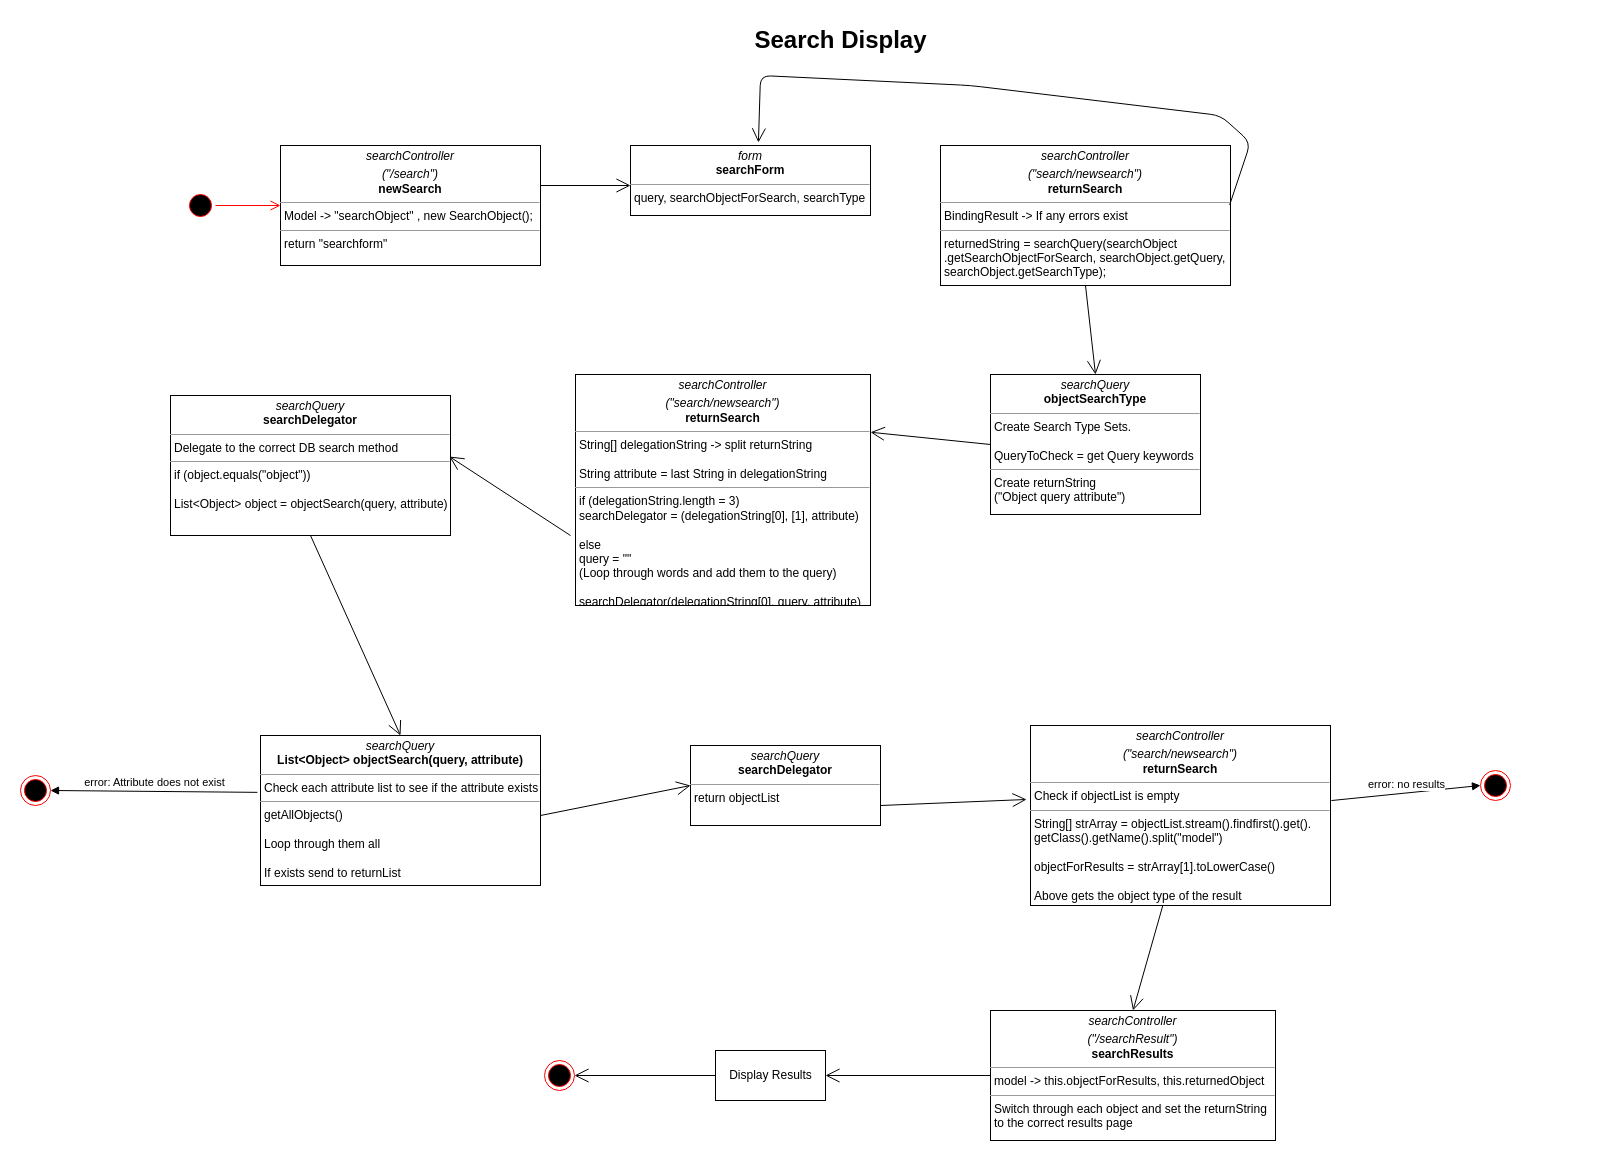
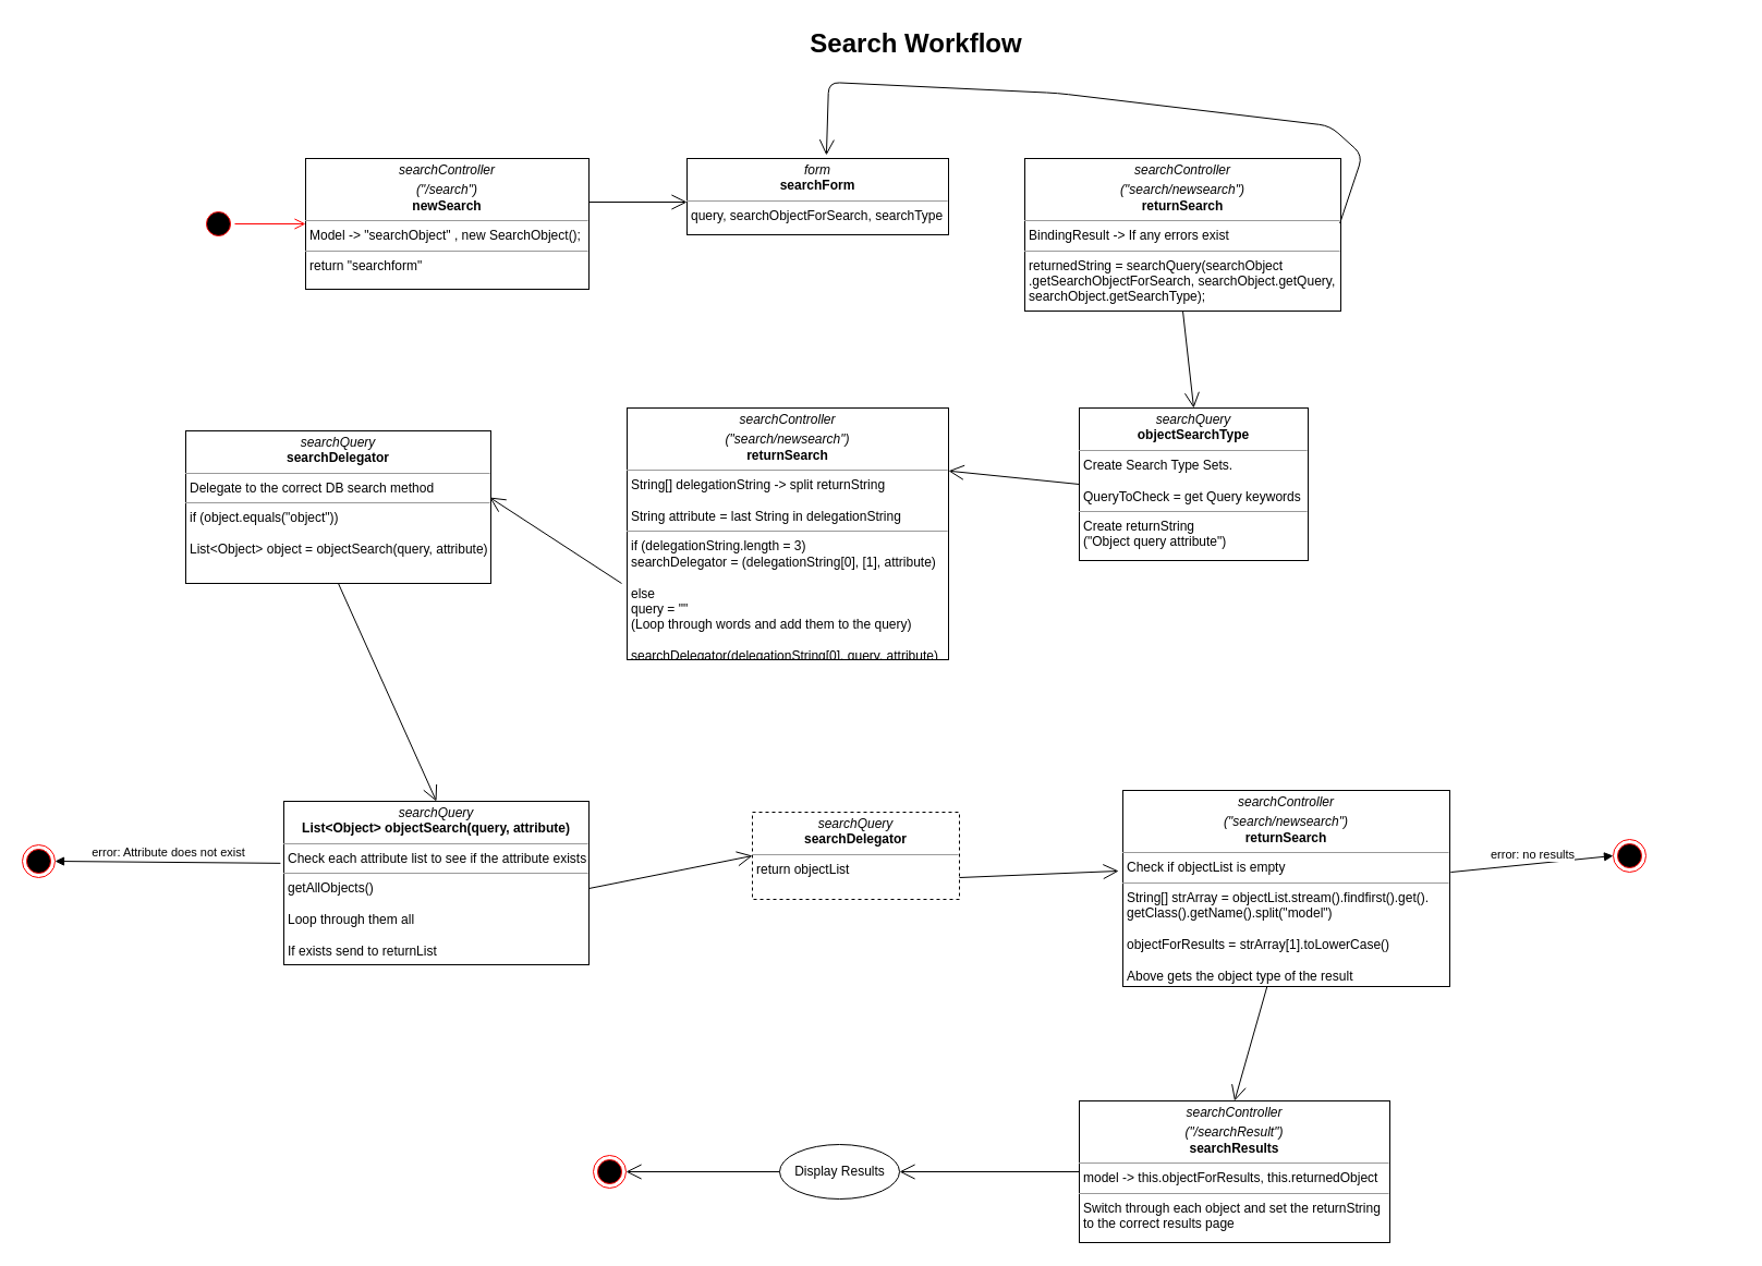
  <mxCell id="0" style=";html=1;" />
  <mxCell id="1" style=";html=1;" parent="0" />
- <mxCell id="2" value="Search Display&lt;br&gt;" style="text;strokeColor=none;fillColor=none;html=1;fontSize=24;fontStyle=1;verticalAlign=middle;align=center;" parent="1" vertex="1"><mxGeometry x="85" y="20" width="1510" height="40" as="geometry" /></mxCell>
+ <mxCell id="2" value="Search Workflow&lt;br&gt;" style="text;strokeColor=none;fillColor=none;html=1;fontSize=24;fontStyle=1;verticalAlign=middle;align=center;" parent="1" vertex="1"><mxGeometry x="85" y="20" width="1510" height="40" as="geometry" /></mxCell>
  <mxCell id="3" value="&lt;p style=&quot;margin: 0px ; margin-top: 4px ; text-align: center&quot;&gt;&lt;i&gt;searchController&lt;/i&gt;&lt;/p&gt;&lt;p style=&quot;margin: 0px ; margin-top: 4px ; text-align: center&quot;&gt;&lt;i&gt;(&quot;/search&quot;)&lt;/i&gt;&lt;br&gt;&lt;b&gt;newSearch&lt;/b&gt;&lt;/p&gt;&lt;hr size=&quot;1&quot;&gt;&lt;p style=&quot;margin: 0px ; margin-left: 4px&quot;&gt;Model -&amp;gt; &quot;searchObject&quot; , new SearchObject();&lt;/p&gt;&lt;hr size=&quot;1&quot;&gt;&lt;p style=&quot;margin: 0px ; margin-left: 4px&quot;&gt;return &quot;searchform&quot;&lt;/p&gt;" style="verticalAlign=top;align=left;overflow=fill;fontSize=12;fontFamily=Helvetica;html=1;" vertex="1" parent="1"><mxGeometry x="280" y="145" width="260" height="120" as="geometry" /></mxCell>
  <mxCell id="4" value="" style="ellipse;html=1;shape=startState;fillColor=#000000;strokeColor=#ff0000;" vertex="1" parent="1"><mxGeometry x="185" y="190" width="30" height="30" as="geometry" /></mxCell>
  <mxCell id="5" value="" style="edgeStyle=orthogonalEdgeStyle;html=1;verticalAlign=bottom;endArrow=open;endSize=8;strokeColor=#ff0000;entryX=0;entryY=0.5;entryDx=0;entryDy=0;" edge="1" source="4" parent="1" target="3"><mxGeometry relative="1" as="geometry"><mxPoint x="185" y="285" as="targetPoint" /></mxGeometry></mxCell>
  <mxCell id="6" value="&lt;p style=&quot;margin: 0px ; margin-top: 4px ; text-align: center&quot;&gt;&lt;i&gt;form&lt;/i&gt;&lt;br&gt;&lt;b&gt;searchForm&lt;/b&gt;&lt;/p&gt;&lt;hr size=&quot;1&quot;&gt;&lt;p style=&quot;margin: 0px ; margin-left: 4px&quot;&gt;query, searchObjectForSearch, searchType&lt;/p&gt;" style="verticalAlign=top;align=left;overflow=fill;fontSize=12;fontFamily=Helvetica;html=1;" vertex="1" parent="1"><mxGeometry x="630" y="145" width="240" height="70" as="geometry" /></mxCell>
  <mxCell id="7" value="" style="endArrow=open;endFill=1;endSize=12;html=1;" edge="1" parent="1"><mxGeometry width="160" relative="1" as="geometry"><mxPoint x="540" y="185" as="sourcePoint" /><mxPoint x="630" y="185" as="targetPoint" /></mxGeometry></mxCell>
  <mxCell id="8" value="&lt;p style=&quot;margin: 0px ; margin-top: 4px ; text-align: center&quot;&gt;&lt;i&gt;searchController&lt;/i&gt;&lt;/p&gt;&lt;p style=&quot;margin: 0px ; margin-top: 4px ; text-align: center&quot;&gt;&lt;i&gt;(&quot;search/newsearch&quot;)&lt;/i&gt;&lt;br&gt;&lt;b&gt;returnSearch&lt;/b&gt;&lt;/p&gt;&lt;hr size=&quot;1&quot;&gt;&lt;p style=&quot;margin: 0px ; margin-left: 4px&quot;&gt;BindingResult -&amp;gt; If any errors exist&lt;/p&gt;&lt;hr size=&quot;1&quot;&gt;&lt;p style=&quot;margin: 0px ; margin-left: 4px&quot;&gt;returnedString = searchQuery(searchObject&lt;/p&gt;&lt;p style=&quot;margin: 0px ; margin-left: 4px&quot;&gt;&lt;span&gt;.getSearchObjectForSearch, searchObject.getQuery,&lt;/span&gt;&lt;/p&gt;&lt;p style=&quot;margin: 0px ; margin-left: 4px&quot;&gt;&lt;span&gt;searchObject.getSearchType);&lt;/span&gt;&lt;/p&gt;" style="verticalAlign=top;align=left;overflow=fill;fontSize=12;fontFamily=Helvetica;html=1;" vertex="1" parent="1"><mxGeometry x="940" y="145" width="290" height="140" as="geometry" /></mxCell>
  <mxCell id="9" value="" style="endArrow=open;endFill=1;endSize=12;html=1;entryX=0.533;entryY=-0.043;entryDx=0;entryDy=0;entryPerimeter=0;exitX=0.997;exitY=0.425;exitDx=0;exitDy=0;exitPerimeter=0;" edge="1" parent="1" source="8" target="6"><mxGeometry width="160" relative="1" as="geometry"><mxPoint x="1150" y="195" as="sourcePoint" /><mxPoint x="760" y="115" as="targetPoint" /><Array as="points"><mxPoint x="1250" y="142" /><mxPoint x="1220" y="115" /><mxPoint x="970" y="85" /><mxPoint x="760" y="75" /></Array></mxGeometry></mxCell>
  <mxCell id="10" value="&lt;p style=&quot;margin: 0px ; margin-top: 4px ; text-align: center&quot;&gt;&lt;i&gt;searchQuery&lt;/i&gt;&lt;br&gt;&lt;b&gt;objectSearchType&lt;/b&gt;&lt;/p&gt;&lt;hr size=&quot;1&quot;&gt;&lt;p style=&quot;margin: 0px ; margin-left: 4px&quot;&gt;Create Search Type Sets.&lt;/p&gt;&lt;p style=&quot;margin: 0px ; margin-left: 4px&quot;&gt;&lt;br&gt;&lt;/p&gt;&lt;p style=&quot;margin: 0px ; margin-left: 4px&quot;&gt;QueryToCheck = get Query keywords&lt;/p&gt;&lt;hr size=&quot;1&quot;&gt;&lt;p style=&quot;margin: 0px ; margin-left: 4px&quot;&gt;Create returnString&lt;/p&gt;&lt;p style=&quot;margin: 0px ; margin-left: 4px&quot;&gt;(&quot;Object query attribute&quot;)&lt;/p&gt;" style="verticalAlign=top;align=left;overflow=fill;fontSize=12;fontFamily=Helvetica;html=1;" vertex="1" parent="1"><mxGeometry x="990" y="374" width="210" height="140" as="geometry" /></mxCell>
  <mxCell id="11" value="" style="endArrow=open;endFill=1;endSize=12;html=1;exitX=0.5;exitY=1;exitDx=0;exitDy=0;entryX=0.5;entryY=0;entryDx=0;entryDy=0;" edge="1" parent="1" source="8" target="10"><mxGeometry width="160" relative="1" as="geometry"><mxPoint x="760" y="315" as="sourcePoint" /><mxPoint x="920" y="315" as="targetPoint" /></mxGeometry></mxCell>
  <mxCell id="12" value="&lt;p style=&quot;margin: 0px ; margin-top: 4px ; text-align: center&quot;&gt;&lt;i&gt;searchController&lt;/i&gt;&lt;/p&gt;&lt;p style=&quot;margin: 0px ; margin-top: 4px ; text-align: center&quot;&gt;&lt;i&gt;(&quot;search/newsearch&quot;)&lt;/i&gt;&lt;br&gt;&lt;b&gt;returnSearch&lt;/b&gt;&lt;/p&gt;&lt;hr size=&quot;1&quot;&gt;&lt;p style=&quot;margin: 0px ; margin-left: 4px&quot;&gt;String[] delegationString -&amp;gt; split returnString&lt;/p&gt;&lt;p style=&quot;margin: 0px ; margin-left: 4px&quot;&gt;&lt;br&gt;&lt;/p&gt;&lt;p style=&quot;margin: 0px ; margin-left: 4px&quot;&gt;String attribute = last String in delegationString&lt;/p&gt;&lt;hr size=&quot;1&quot;&gt;&lt;p style=&quot;margin: 0px ; margin-left: 4px&quot;&gt;if (delegationString.length = 3)&lt;/p&gt;&lt;p style=&quot;margin: 0px ; margin-left: 4px&quot;&gt;searchDelegator = (delegationString[0], [1], attribute)&lt;/p&gt;&lt;p style=&quot;margin: 0px ; margin-left: 4px&quot;&gt;&lt;br&gt;&lt;/p&gt;&lt;p style=&quot;margin: 0px ; margin-left: 4px&quot;&gt;else&lt;/p&gt;&lt;p style=&quot;margin: 0px ; margin-left: 4px&quot;&gt;query = &quot;&quot;&lt;/p&gt;&lt;p style=&quot;margin: 0px ; margin-left: 4px&quot;&gt;(Loop through words and add them to the query)&lt;/p&gt;&lt;p style=&quot;margin: 0px ; margin-left: 4px&quot;&gt;&lt;br&gt;&lt;/p&gt;&lt;p style=&quot;margin: 0px ; margin-left: 4px&quot;&gt;searchDelegator(delegationString[0], query, attribute)&lt;/p&gt;&lt;p style=&quot;margin: 0px ; margin-left: 4px&quot;&gt;&lt;br&gt;&lt;/p&gt;&lt;p style=&quot;margin: 0px ; margin-left: 4px&quot;&gt;&lt;br&gt;&lt;/p&gt;" style="verticalAlign=top;align=left;overflow=fill;fontSize=12;fontFamily=Helvetica;html=1;" vertex="1" parent="1"><mxGeometry x="575" y="374" width="295" height="231" as="geometry" /></mxCell>
  <mxCell id="13" value="" style="endArrow=open;endFill=1;endSize=12;html=1;exitX=0;exitY=0.5;exitDx=0;exitDy=0;entryX=1;entryY=0.25;entryDx=0;entryDy=0;" edge="1" parent="1" source="10" target="12"><mxGeometry width="160" relative="1" as="geometry"><mxPoint x="890" y="525" as="sourcePoint" /><mxPoint x="1050" y="525" as="targetPoint" /></mxGeometry></mxCell>
  <mxCell id="14" value="&lt;p style=&quot;margin: 0px ; margin-top: 4px ; text-align: center&quot;&gt;&lt;i&gt;searchQuery&lt;/i&gt;&lt;br&gt;&lt;b&gt;searchDelegator&lt;/b&gt;&lt;/p&gt;&lt;hr size=&quot;1&quot;&gt;&lt;p style=&quot;margin: 0px ; margin-left: 4px&quot;&gt;Delegate to the correct DB search method&lt;/p&gt;&lt;hr size=&quot;1&quot;&gt;&lt;p style=&quot;margin: 0px ; margin-left: 4px&quot;&gt;if (object.equals(&quot;object&quot;))&lt;/p&gt;&lt;p style=&quot;margin: 0px ; margin-left: 4px&quot;&gt;&lt;br&gt;&lt;/p&gt;&lt;p style=&quot;margin: 0px ; margin-left: 4px&quot;&gt;List&amp;lt;Object&amp;gt; object = objectSearch(query, attribute)&lt;/p&gt;" style="verticalAlign=top;align=left;overflow=fill;fontSize=12;fontFamily=Helvetica;html=1;" vertex="1" parent="1"><mxGeometry x="170" y="395" width="280" height="140" as="geometry" /></mxCell>
  <mxCell id="15" value="" style="endArrow=open;endFill=1;endSize=12;html=1;entryX=0.996;entryY=0.436;entryDx=0;entryDy=0;entryPerimeter=0;" edge="1" parent="1" target="14"><mxGeometry width="160" relative="1" as="geometry"><mxPoint x="570" y="535" as="sourcePoint" /><mxPoint x="550" y="565" as="targetPoint" /></mxGeometry></mxCell>
  <mxCell id="16" value="&lt;p style=&quot;margin: 0px ; margin-top: 4px ; text-align: center&quot;&gt;&lt;i&gt;searchQuery&lt;/i&gt;&lt;br&gt;&lt;b&gt;List&amp;lt;Object&amp;gt; objectSearch(query, attribute)&lt;/b&gt;&lt;/p&gt;&lt;hr size=&quot;1&quot;&gt;&lt;p style=&quot;margin: 0px ; margin-left: 4px&quot;&gt;Check each attribute list to see if the attribute exists&lt;/p&gt;&lt;hr size=&quot;1&quot;&gt;&lt;p style=&quot;margin: 0px ; margin-left: 4px&quot;&gt;getAllObjects()&lt;/p&gt;&lt;p style=&quot;margin: 0px ; margin-left: 4px&quot;&gt;&lt;br&gt;&lt;/p&gt;&lt;p style=&quot;margin: 0px ; margin-left: 4px&quot;&gt;Loop through them all&lt;/p&gt;&lt;p style=&quot;margin: 0px ; margin-left: 4px&quot;&gt;&lt;br&gt;&lt;/p&gt;&lt;p style=&quot;margin: 0px ; margin-left: 4px&quot;&gt;If exists send to returnList&lt;/p&gt;" style="verticalAlign=top;align=left;overflow=fill;fontSize=12;fontFamily=Helvetica;html=1;" vertex="1" parent="1"><mxGeometry x="260" y="735" width="280" height="150" as="geometry" /></mxCell>
  <mxCell id="17" value="" style="ellipse;html=1;shape=endState;fillColor=#000000;strokeColor=#ff0000;" vertex="1" parent="1"><mxGeometry x="20" y="775" width="30" height="30" as="geometry" /></mxCell>
  <mxCell id="18" value="error: Attribute does not exist" style="html=1;verticalAlign=bottom;endArrow=block;exitX=-0.011;exitY=0.379;exitDx=0;exitDy=0;exitPerimeter=0;entryX=1;entryY=0.5;entryDx=0;entryDy=0;" edge="1" parent="1" source="16" target="17"><mxGeometry width="80" relative="1" as="geometry"><mxPoint x="130" y="825" as="sourcePoint" /><mxPoint x="210" y="825" as="targetPoint" /></mxGeometry></mxCell>
  <mxCell id="19" value="" style="endArrow=open;endFill=1;endSize=12;html=1;exitX=0.5;exitY=1;exitDx=0;exitDy=0;entryX=0.5;entryY=0;entryDx=0;entryDy=0;" edge="1" parent="1" source="14" target="16"><mxGeometry width="160" relative="1" as="geometry"><mxPoint x="270" y="635" as="sourcePoint" /><mxPoint x="430" y="635" as="targetPoint" /></mxGeometry></mxCell>
- <mxCell id="20" value="&lt;p style=&quot;margin: 0px ; margin-top: 4px ; text-align: center&quot;&gt;&lt;i&gt;searchQuery&lt;/i&gt;&lt;br&gt;&lt;b&gt;searchDelegator&lt;/b&gt;&lt;/p&gt;&lt;hr size=&quot;1&quot;&gt;&lt;p style=&quot;margin: 0px ; margin-left: 4px&quot;&gt;return objectList&lt;/p&gt;" style="verticalAlign=top;align=left;overflow=fill;fontSize=12;fontFamily=Helvetica;html=1;" vertex="1" parent="1"><mxGeometry x="690" y="745" width="190" height="80" as="geometry" /></mxCell>
+ <mxCell id="20" value="&lt;p style=&quot;margin: 0px ; margin-top: 4px ; text-align: center&quot;&gt;&lt;i&gt;searchQuery&lt;/i&gt;&lt;br&gt;&lt;b&gt;searchDelegator&lt;/b&gt;&lt;/p&gt;&lt;hr size=&quot;1&quot;&gt;&lt;p style=&quot;margin: 0px ; margin-left: 4px&quot;&gt;return objectList&lt;/p&gt;" style="verticalAlign=top;align=left;overflow=fill;fontSize=12;fontFamily=Helvetica;html=1;dashed=1;" vertex="1" parent="1"><mxGeometry x="690" y="745" width="190" height="80" as="geometry" /></mxCell>
  <mxCell id="21" value="" style="endArrow=open;endFill=1;endSize=12;html=1;entryX=0;entryY=0.5;entryDx=0;entryDy=0;" edge="1" parent="1" target="20"><mxGeometry width="160" relative="1" as="geometry"><mxPoint x="540" y="815" as="sourcePoint" /><mxPoint x="700" y="815" as="targetPoint" /></mxGeometry></mxCell>
  <mxCell id="22" value="&lt;p style=&quot;margin: 0px ; margin-top: 4px ; text-align: center&quot;&gt;&lt;i&gt;searchController&lt;/i&gt;&lt;/p&gt;&lt;p style=&quot;margin: 0px ; margin-top: 4px ; text-align: center&quot;&gt;&lt;i&gt;(&quot;search/newsearch&quot;)&lt;/i&gt;&lt;br&gt;&lt;b&gt;returnSearch&lt;/b&gt;&lt;/p&gt;&lt;hr size=&quot;1&quot;&gt;&lt;p style=&quot;margin: 0px ; margin-left: 4px&quot;&gt;Check if objectList is empty&lt;/p&gt;&lt;hr size=&quot;1&quot;&gt;&lt;p style=&quot;margin: 0px ; margin-left: 4px&quot;&gt;String[] strArray = objectList.stream().findfirst().get().&lt;/p&gt;&lt;p style=&quot;margin: 0px ; margin-left: 4px&quot;&gt;getClass().getName().split(&quot;model&quot;)&lt;/p&gt;&lt;p style=&quot;margin: 0px ; margin-left: 4px&quot;&gt;&lt;br&gt;&lt;/p&gt;&lt;p style=&quot;margin: 0px ; margin-left: 4px&quot;&gt;objectForResults = strArray[1].toLowerCase()&lt;/p&gt;&lt;p style=&quot;margin: 0px ; margin-left: 4px&quot;&gt;&lt;br&gt;&lt;/p&gt;&lt;p style=&quot;margin: 0px ; margin-left: 4px&quot;&gt;Above gets the object type of the result&lt;/p&gt;" style="verticalAlign=top;align=left;overflow=fill;fontSize=12;fontFamily=Helvetica;html=1;" vertex="1" parent="1"><mxGeometry x="1030" y="725" width="300" height="180" as="geometry" /></mxCell>
  <mxCell id="23" value="" style="endArrow=open;endFill=1;endSize=12;html=1;exitX=1;exitY=0.75;exitDx=0;exitDy=0;entryX=-0.013;entryY=0.411;entryDx=0;entryDy=0;entryPerimeter=0;" edge="1" parent="1" source="20" target="22"><mxGeometry width="160" relative="1" as="geometry"><mxPoint x="860" y="865" as="sourcePoint" /><mxPoint x="1020" y="865" as="targetPoint" /></mxGeometry></mxCell>
  <mxCell id="24" value="" style="ellipse;html=1;shape=endState;fillColor=#000000;strokeColor=#ff0000;" vertex="1" parent="1"><mxGeometry x="1480" y="770" width="30" height="30" as="geometry" /></mxCell>
  <mxCell id="25" value="error: no results" style="html=1;verticalAlign=bottom;endArrow=block;exitX=1.003;exitY=0.417;exitDx=0;exitDy=0;exitPerimeter=0;entryX=0;entryY=0.5;entryDx=0;entryDy=0;" edge="1" parent="1" source="22" target="24"><mxGeometry width="80" relative="1" as="geometry"><mxPoint x="1350" y="805" as="sourcePoint" /><mxPoint x="1430" y="805" as="targetPoint" /></mxGeometry></mxCell>
  <mxCell id="26" value="&lt;p style=&quot;margin: 0px ; margin-top: 4px ; text-align: center&quot;&gt;&lt;i&gt;searchController&lt;/i&gt;&lt;/p&gt;&lt;p style=&quot;margin: 0px ; margin-top: 4px ; text-align: center&quot;&gt;&lt;i&gt;(&quot;/searchResult&quot;)&lt;/i&gt;&lt;br&gt;&lt;b&gt;searchResults&lt;/b&gt;&lt;/p&gt;&lt;hr size=&quot;1&quot;&gt;&lt;p style=&quot;margin: 0px ; margin-left: 4px&quot;&gt;model -&amp;gt; this.objectForResults, this.returnedObject&lt;/p&gt;&lt;hr size=&quot;1&quot;&gt;&lt;p style=&quot;margin: 0px ; margin-left: 4px&quot;&gt;Switch through each object and set the returnString&lt;/p&gt;&lt;p style=&quot;margin: 0px ; margin-left: 4px&quot;&gt;to the correct results page&lt;/p&gt;&lt;p style=&quot;margin: 0px ; margin-left: 4px&quot;&gt;&lt;br&gt;&lt;/p&gt;&lt;p style=&quot;margin: 0px ; margin-left: 4px&quot;&gt;return returnString&lt;/p&gt;" style="verticalAlign=top;align=left;overflow=fill;fontSize=12;fontFamily=Helvetica;html=1;" vertex="1" parent="1"><mxGeometry x="990" y="1010" width="285" height="130" as="geometry" /></mxCell>
  <mxCell id="27" value="" style="endArrow=open;endFill=1;endSize=12;html=1;exitX=0.441;exitY=1;exitDx=0;exitDy=0;exitPerimeter=0;entryX=0.5;entryY=0;entryDx=0;entryDy=0;" edge="1" parent="1" source="22" target="26"><mxGeometry width="160" relative="1" as="geometry"><mxPoint x="1085" y="950" as="sourcePoint" /><mxPoint x="1245" y="950" as="targetPoint" /></mxGeometry></mxCell>
- <mxCell id="28" value="Display Results" style="html=1;" vertex="1" parent="1"><mxGeometry x="715" y="1050" width="110" height="50" as="geometry" /></mxCell>
+ <mxCell id="28" value="Display Results" style="ellipse;html=1;" vertex="1" parent="1"><mxGeometry x="715" y="1050" width="110" height="50" as="geometry" /></mxCell>
  <mxCell id="29" value="" style="ellipse;html=1;shape=endState;fillColor=#000000;strokeColor=#ff0000;" vertex="1" parent="1"><mxGeometry x="544" y="1060" width="30" height="30" as="geometry" /></mxCell>
  <mxCell id="30" value="" style="endArrow=open;endFill=1;endSize=12;html=1;exitX=0;exitY=0.5;exitDx=0;exitDy=0;entryX=1;entryY=0.5;entryDx=0;entryDy=0;" edge="1" parent="1" source="26" target="28"><mxGeometry width="160" relative="1" as="geometry"><mxPoint x="825" y="1000" as="sourcePoint" /><mxPoint x="985" y="1000" as="targetPoint" /></mxGeometry></mxCell>
  <mxCell id="31" value="" style="endArrow=open;endFill=1;endSize=12;html=1;exitX=0;exitY=0.5;exitDx=0;exitDy=0;entryX=1;entryY=0.5;entryDx=0;entryDy=0;" edge="1" parent="1" source="28" target="29"><mxGeometry width="160" relative="1" as="geometry"><mxPoint x="365" y="1160" as="sourcePoint" /><mxPoint x="525" y="1160" as="targetPoint" /></mxGeometry></mxCell>
